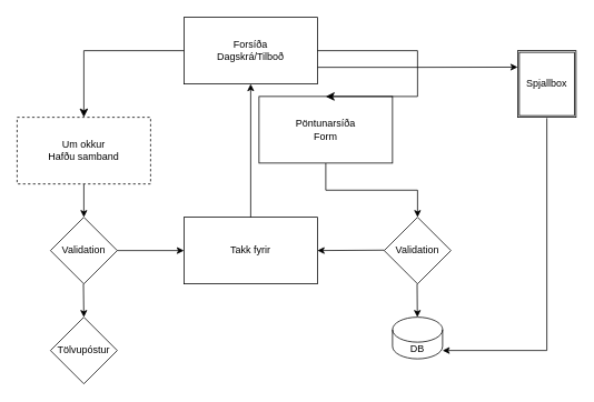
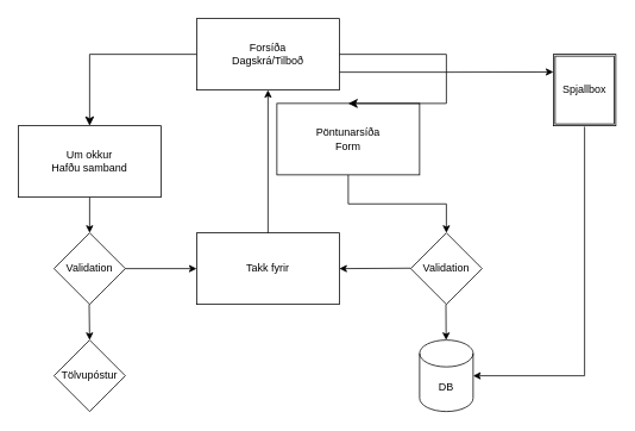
  <mxCell id="0" />
  <mxCell id="1" parent="0" />
  <mxCell id="2" style="edgeStyle=orthogonalEdgeStyle;rounded=0;orthogonalLoop=1;jettySize=auto;html=1;exitX=1;exitY=0.75;exitDx=0;exitDy=0;" edge="1" parent="1" source="3"><mxGeometry relative="1" as="geometry"><mxPoint x="620" y="79.793" as="targetPoint" /></mxGeometry></mxCell>
  <mxCell id="3" value="Forsíða&lt;div&gt;Dagskrá/Tilboð&lt;/div&gt;" style="rounded=0;whiteSpace=wrap;html=1;" parent="1" vertex="1"><mxGeometry x="220" y="20" width="160" height="80" as="geometry" /></mxCell>
  <mxCell id="4" value="Tölvupóstur" style="rhombus;whiteSpace=wrap;html=1;aspect=fixed;" parent="1" vertex="1"><mxGeometry x="60" y="380" width="80" height="80" as="geometry" /></mxCell>
- <mxCell id="5" value="DB" style="shape=cylinder3;whiteSpace=wrap;html=1;boundedLbl=1;backgroundOutline=1;size=15;" parent="1" vertex="1"><mxGeometry x="470" y="380" width="60" height="50" as="geometry" /></mxCell>
+ <mxCell id="5" value="DB" style="shape=cylinder3;whiteSpace=wrap;html=1;boundedLbl=1;backgroundOutline=1;size=15;" parent="1" vertex="1"><mxGeometry x="470" y="380" width="60" height="80" as="geometry" /></mxCell>
  <mxCell id="6" style="edgeStyle=orthogonalEdgeStyle;rounded=0;orthogonalLoop=1;jettySize=auto;html=1;exitX=0.5;exitY=1;exitDx=0;exitDy=0;entryX=0.5;entryY=0;entryDx=0;entryDy=0;" edge="1" parent="1" source="7" target="10"><mxGeometry relative="1" as="geometry" /></mxCell>
  <mxCell id="7" value="Pöntunarsíða&lt;br&gt;Form" style="rounded=0;whiteSpace=wrap;html=1;" parent="1" vertex="1"><mxGeometry x="310" y="115" width="160" height="80" as="geometry" /></mxCell>
  <mxCell id="8" style="edgeStyle=orthogonalEdgeStyle;rounded=0;orthogonalLoop=1;jettySize=auto;html=1;exitX=0.5;exitY=1;exitDx=0;exitDy=0;entryX=0.5;entryY=0;entryDx=0;entryDy=0;" edge="1" parent="1" source="9" target="15"><mxGeometry relative="1" as="geometry" /></mxCell>
- <mxCell id="9" value="Um okkur&lt;br&gt;Hafðu samband" style="rounded=0;whiteSpace=wrap;html=1;dashed=1;" parent="1" vertex="1"><mxGeometry x="20" y="140" width="160" height="80" as="geometry" /></mxCell>
+ <mxCell id="9" value="Um okkur&lt;br&gt;Hafðu samband" style="rounded=0;whiteSpace=wrap;html=1;" parent="1" vertex="1"><mxGeometry x="20" y="140" width="160" height="80" as="geometry" /></mxCell>
  <mxCell id="10" value="Validation" style="rhombus;whiteSpace=wrap;html=1;" parent="1" vertex="1"><mxGeometry x="460" y="260" width="80" height="80" as="geometry" /></mxCell>
  <mxCell id="11" value="Takk fyrir" style="rounded=0;whiteSpace=wrap;html=1;" parent="1" vertex="1"><mxGeometry x="220" y="260" width="160" height="80" as="geometry" /></mxCell>
  <mxCell id="12" value="" style="endArrow=classic;html=1;rounded=0;entryX=0.5;entryY=1;entryDx=0;entryDy=0;" edge="1" parent="1" target="3"><mxGeometry width="50" height="50" relative="1" as="geometry"><mxPoint x="300" y="260" as="sourcePoint" /><mxPoint x="300" y="110" as="targetPoint" /></mxGeometry></mxCell>
  <mxCell id="13" value="" style="edgeStyle=segmentEdgeStyle;endArrow=classic;html=1;curved=0;rounded=0;endSize=8;startSize=8;entryX=0.5;entryY=0;entryDx=0;entryDy=0;" edge="1" parent="1" target="7"><mxGeometry width="50" height="50" relative="1" as="geometry"><mxPoint x="380" y="60" as="sourcePoint" /><mxPoint x="500" y="130" as="targetPoint" /><Array as="points"><mxPoint x="500" y="60" /></Array></mxGeometry></mxCell>
  <mxCell id="14" value="" style="endArrow=classic;html=1;rounded=0;entryX=1;entryY=0.5;entryDx=0;entryDy=0;" edge="1" parent="1" target="11"><mxGeometry width="50" height="50" relative="1" as="geometry"><mxPoint x="460" y="299.5" as="sourcePoint" /><mxPoint x="390" y="300" as="targetPoint" /></mxGeometry></mxCell>
  <mxCell id="15" value="Validation" style="rhombus;whiteSpace=wrap;html=1;" vertex="1" parent="1"><mxGeometry x="60" y="260" width="80" height="80" as="geometry" /></mxCell>
  <mxCell id="16" value="" style="endArrow=classic;html=1;rounded=0;exitX=1;exitY=0.5;exitDx=0;exitDy=0;entryX=0;entryY=0.5;entryDx=0;entryDy=0;" edge="1" parent="1" source="15" target="11"><mxGeometry width="50" height="50" relative="1" as="geometry"><mxPoint x="200" y="299.5" as="sourcePoint" /><mxPoint x="210" y="300" as="targetPoint" /></mxGeometry></mxCell>
  <mxCell id="17" value="" style="edgeStyle=segmentEdgeStyle;endArrow=classic;html=1;curved=0;rounded=0;endSize=8;startSize=8;exitX=0;exitY=0.5;exitDx=0;exitDy=0;entryX=0.5;entryY=0;entryDx=0;entryDy=0;" edge="1" parent="1" source="3" target="9"><mxGeometry width="50" height="50" relative="1" as="geometry"><mxPoint x="170" y="60" as="sourcePoint" /><mxPoint x="100" y="130" as="targetPoint" /><Array as="points"><mxPoint x="100" y="60" /></Array></mxGeometry></mxCell>
  <mxCell id="18" value="" style="endArrow=classic;html=1;rounded=0;entryX=0.5;entryY=0;entryDx=0;entryDy=0;" edge="1" parent="1" target="4"><mxGeometry width="50" height="50" relative="1" as="geometry"><mxPoint x="99.5" y="340" as="sourcePoint" /><mxPoint x="100" y="370" as="targetPoint" /></mxGeometry></mxCell>
  <mxCell id="19" value="" style="endArrow=classic;html=1;rounded=0;" edge="1" parent="1" target="5"><mxGeometry width="50" height="50" relative="1" as="geometry"><mxPoint x="499.5" y="340" as="sourcePoint" /><mxPoint x="499.5" y="390" as="targetPoint" /></mxGeometry></mxCell>
  <mxCell id="20" value="Spjallbox" style="shape=ext;double=1;rounded=0;whiteSpace=wrap;html=1;" vertex="1" parent="1"><mxGeometry x="620" y="60" width="70" height="80" as="geometry" /></mxCell>
  <mxCell id="21" value="" style="endArrow=classic;html=1;rounded=0;edgeStyle=orthogonalEdgeStyle;" edge="1" parent="1" target="5"><mxGeometry width="50" height="50" relative="1" as="geometry"><mxPoint x="655" y="141" as="sourcePoint" /><mxPoint x="510" y="390" as="targetPoint" /><Array as="points"><mxPoint x="655" y="420" /></Array></mxGeometry></mxCell>
